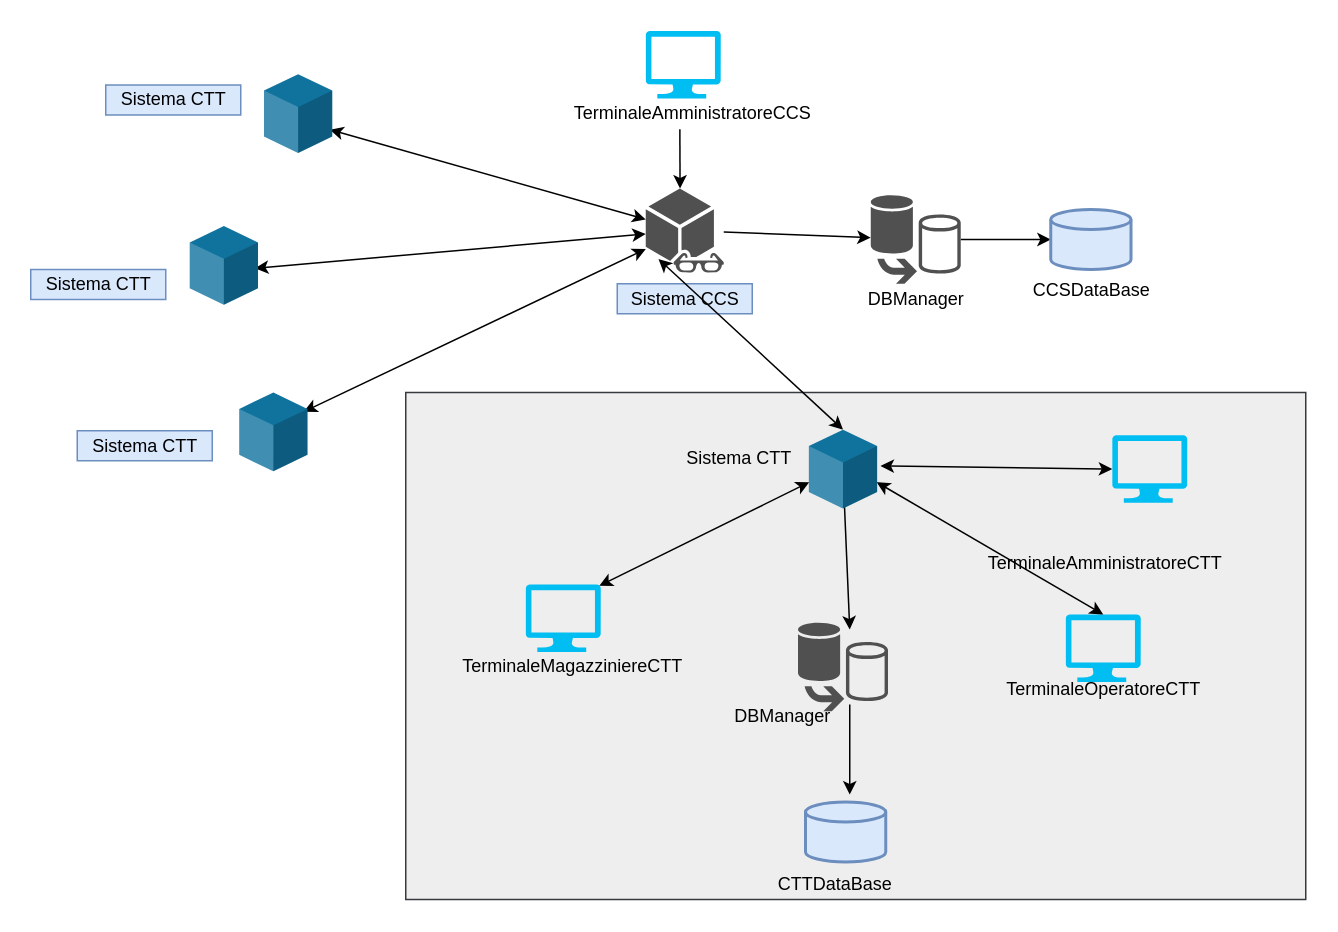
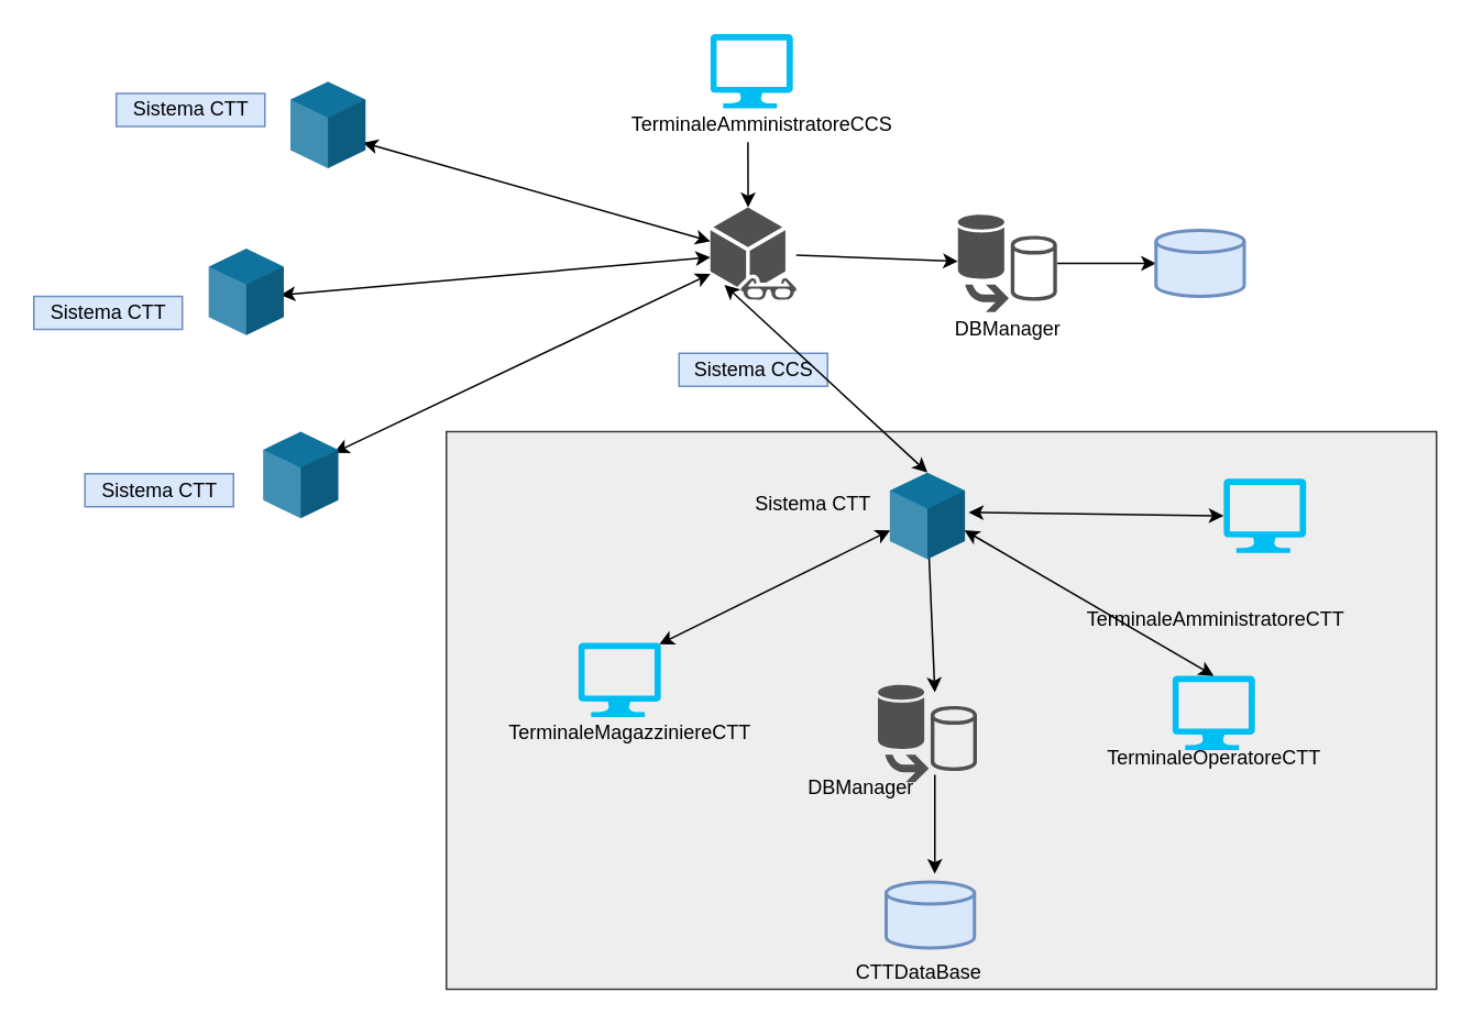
  <mxCell id="0" />
  <mxCell id="1" parent="0" />
  <mxCell id="2" value="" style="rounded=0;whiteSpace=wrap;html=1;sketch=0;fillColor=#eeeeee;strokeColor=#36393d;" parent="1" vertex="1"><mxGeometry x="270" y="261" width="600" height="338" as="geometry" /></mxCell>
- <mxCell id="3" value="Sistema CCS" style="text;html=1;align=center;verticalAlign=middle;resizable=0;points=[];autosize=1;fillColor=#dae8fc;strokeColor=#6c8ebf;" parent="1" vertex="1"><mxGeometry x="411" y="188.5" width="90" height="20" as="geometry" /></mxCell>
+ <mxCell id="3" value="Sistema CCS" style="text;html=1;align=center;verticalAlign=middle;resizable=0;points=[];autosize=1;fillColor=#dae8fc;strokeColor=#6c8ebf;" parent="1" vertex="1"><mxGeometry x="411" y="213.5" width="90" height="20" as="geometry" /></mxCell>
  <mxCell id="4" value="Sistema CTT" style="text;html=1;align=center;verticalAlign=middle;resizable=0;points=[];autosize=1;" parent="1" vertex="1"><mxGeometry x="446.5" y="295" width="90" height="20" as="geometry" /></mxCell>
  <mxCell id="5" value="CTTDataBase" style="text;html=1;align=center;verticalAlign=middle;resizable=0;points=[];autosize=1;" parent="1" vertex="1"><mxGeometry x="511" y="579" width="90" height="20" as="geometry" /></mxCell>
  <mxCell id="6" value="" style="verticalLabelPosition=bottom;html=1;verticalAlign=top;align=center;strokeColor=none;fillColor=#00BEF2;shape=mxgraph.azure.computer;pointerEvents=1;" parent="1" vertex="1"><mxGeometry x="350" y="389" width="50" height="45" as="geometry" /></mxCell>
  <mxCell id="7" value="&lt;span style=&quot;color: rgba(0 , 0 , 0 , 0) ; font-family: monospace ; font-size: 0px&quot;&gt;%3CmxGraphModel%3E%3Croot%3E%3CmxCell%20id%3D%220%22%2F%3E%3CmxCell%20id%3D%221%22%20parent%3D%220%22%2F%3E%3CmxCell%20id%3D%222%22%20value%3D%22%22%20style%3D%22verticalLabelPosition%3Dbottom%3Bhtml%3D1%3BverticalAlign%3Dtop%3Balign%3Dcenter%3BstrokeColor%3Dnone%3BfillColor%3D%2300BEF2%3Bshape%3Dmxgraph.azure.computer%3BpointerEvents%3D1%3B%22%20vertex%3D%221%22%20parent%3D%221%22%3E%3CmxGeometry%20x%3D%22200%22%20y%3D%22242.5%22%20width%3D%2250%22%20height%3D%2245%22%20as%3D%22geometry%22%2F%3E%3C%2FmxCell%3E%3C%2Froot%3E%3C%2FmxGraphModel%3E&lt;/span&gt;" style="verticalLabelPosition=bottom;html=1;verticalAlign=top;align=center;strokeColor=none;fillColor=#00BEF2;shape=mxgraph.azure.computer;pointerEvents=1;" parent="1" vertex="1"><mxGeometry x="710" y="409" width="50" height="45" as="geometry" /></mxCell>
  <mxCell id="8" value="&lt;span style=&quot;color: rgba(0 , 0 , 0 , 0) ; font-family: monospace ; font-size: 0px&quot;&gt;%3CmxGraphModel%3E%3Croot%3E%3CmxCell%20id%3D%220%22%2F%3E%3CmxCell%20id%3D%221%22%20parent%3D%220%22%2F%3E%3CmxCell%20id%3D%222%22%20value%3D%22%22%20style%3D%22verticalLabelPosition%3Dbottom%3Bhtml%3D1%3BverticalAlign%3Dtop%3Balign%3Dcenter%3BstrokeColor%3Dnone%3BfillColor%3D%2300BEF2%3Bshape%3Dmxgraph.azure.computer%3BpointerEvents%3D1%3B%22%20vertex%3D%221%22%20parent%3D%221%22%3E%3CmxGeometry%20x%3D%22200%22%20y%3D%22242.5%22%20width%3D%2250%22%20height%3D%2245%22%20as%3D%22geometry%22%2F%3E%3C%2FmxCell%3E%3C%2Froot%3E%3C%2FmxGraphModel%3E&lt;/span&gt;" style="verticalLabelPosition=bottom;html=1;verticalAlign=top;align=center;strokeColor=none;fillColor=#00BEF2;shape=mxgraph.azure.computer;pointerEvents=1;" parent="1" vertex="1"><mxGeometry x="741" y="289.5" width="50" height="45" as="geometry" /></mxCell>
  <mxCell id="9" value="TerminaleMagazziniereCTT" style="text;html=1;align=center;verticalAlign=middle;resizable=0;points=[];autosize=1;" parent="1" vertex="1"><mxGeometry x="301" y="434" width="160" height="20" as="geometry" /></mxCell>
  <mxCell id="10" value="TerminaleOperatoreCTT" style="text;html=1;align=center;verticalAlign=middle;resizable=0;points=[];autosize=1;" parent="1" vertex="1"><mxGeometry x="665" y="449" width="140" height="20" as="geometry" /></mxCell>
  <mxCell id="11" value="TerminaleAmministratoreCTT" style="text;html=1;align=center;verticalAlign=middle;resizable=0;points=[];autosize=1;" parent="1" vertex="1"><mxGeometry x="651" y="364.5" width="170" height="20" as="geometry" /></mxCell>
  <mxCell id="12" value="" style="endArrow=classic;html=1;exitX=0.5;exitY=0;exitDx=0;exitDy=0;exitPerimeter=0;entryX=1;entryY=0.75;entryDx=0;entryDy=0;startArrow=classic;startFill=1;" parent="1" source="7" edge="1"><mxGeometry width="50" height="50" relative="1" as="geometry"><mxPoint x="160" y="224.9" as="sourcePoint" /><mxPoint x="583.952" y="320.777" as="targetPoint" /></mxGeometry></mxCell>
  <mxCell id="13" value="" style="endArrow=classic;html=1;entryX=1;entryY=0.5;entryDx=0;entryDy=0;startArrow=classic;startFill=1;exitX=0;exitY=0.5;exitDx=0;exitDy=0;exitPerimeter=0;" parent="1" source="8" edge="1"><mxGeometry width="50" height="50" relative="1" as="geometry"><mxPoint x="739" y="318" as="sourcePoint" /><mxPoint x="586.5" y="310" as="targetPoint" /></mxGeometry></mxCell>
  <mxCell id="14" value="" style="endArrow=classic;html=1;entryX=0.5;entryY=0;entryDx=0;entryDy=0;" parent="1" edge="1"><mxGeometry width="50" height="50" relative="1" as="geometry"><mxPoint x="562.399" y="334.484" as="sourcePoint" /><mxPoint x="566" y="419" as="targetPoint" /></mxGeometry></mxCell>
  <mxCell id="15" value="" style="endArrow=classic;startArrow=classic;html=1;exitX=0;exitY=1;exitDx=0;exitDy=0;entryX=0.5;entryY=0;entryDx=0;entryDy=0;entryPerimeter=0;" parent="1" edge="1" target="30"><mxGeometry width="50" height="50" relative="1" as="geometry"><mxPoint x="438.502" y="171.998" as="sourcePoint" /><mxPoint x="321.5" y="356.5" as="targetPoint" /></mxGeometry></mxCell>
  <mxCell id="16" value="" style="endArrow=classic;html=1;exitX=0.469;exitY=1.021;exitDx=0;exitDy=0;exitPerimeter=0;" parent="1" edge="1"><mxGeometry width="50" height="50" relative="1" as="geometry"><mxPoint x="452.73" y="85.42" as="sourcePoint" /><mxPoint x="452.888" y="125" as="targetPoint" /></mxGeometry></mxCell>
  <mxCell id="17" value="TerminaleAmministratoreCCS" style="text;html=1;align=center;verticalAlign=middle;resizable=0;points=[];autosize=1;" parent="1" vertex="1"><mxGeometry x="376" y="65" width="170" height="20" as="geometry" /></mxCell>
  <mxCell id="18" value="" style="endArrow=classic;html=1;exitX=0;exitY=0.75;exitDx=0;exitDy=0;entryX=0.98;entryY=0.02;entryDx=0;entryDy=0;startArrow=classic;startFill=1;entryPerimeter=0;" parent="1" target="6" edge="1"><mxGeometry width="50" height="50" relative="1" as="geometry"><mxPoint x="539.048" y="320.777" as="sourcePoint" /><mxPoint x="421" y="414.02" as="targetPoint" /></mxGeometry></mxCell>
  <mxCell id="19" value="&lt;span style=&quot;color: rgba(0 , 0 , 0 , 0) ; font-family: monospace ; font-size: 0px&quot;&gt;%3CmxGraphModel%3E%3Croot%3E%3CmxCell%20id%3D%220%22%2F%3E%3CmxCell%20id%3D%221%22%20parent%3D%220%22%2F%3E%3CmxCell%20id%3D%222%22%20value%3D%22%22%20style%3D%22verticalLabelPosition%3Dbottom%3Bhtml%3D1%3BverticalAlign%3Dtop%3Balign%3Dcenter%3BstrokeColor%3Dnone%3BfillColor%3D%2300BEF2%3Bshape%3Dmxgraph.azure.computer%3BpointerEvents%3D1%3B%22%20vertex%3D%221%22%20parent%3D%221%22%3E%3CmxGeometry%20x%3D%22200%22%20y%3D%22242.5%22%20width%3D%2250%22%20height%3D%2245%22%20as%3D%22geometry%22%2F%3E%3C%2FmxCell%3E%3C%2Froot%3E%3C%2FmxGraphModel%3E&lt;/span&gt;" style="verticalLabelPosition=bottom;html=1;verticalAlign=top;align=center;strokeColor=none;fillColor=#00BEF2;shape=mxgraph.azure.computer;pointerEvents=1;" parent="1" vertex="1"><mxGeometry x="430" width="50" height="45" as="geometry" y="20" /></mxCell>
  <mxCell id="20" value="" style="pointerEvents=1;shadow=0;dashed=0;html=1;strokeColor=none;fillColor=#505050;labelPosition=center;verticalLabelPosition=bottom;verticalAlign=top;outlineConnect=0;align=center;shape=mxgraph.office.communications.watcher_node;sketch=0;" parent="1" vertex="1"><mxGeometry x="430" y="125" width="52" height="56" as="geometry" /></mxCell>
  <mxCell id="21" value="Sistema CTT" style="text;html=1;align=center;verticalAlign=middle;resizable=0;points=[];autosize=1;fillColor=#dae8fc;strokeColor=#6c8ebf;" parent="1" vertex="1"><mxGeometry x="20" y="179" width="90" height="20" as="geometry" /></mxCell>
  <mxCell id="22" value="" style="endArrow=classic;startArrow=classic;html=1;entryX=1;entryY=0.25;entryDx=0;entryDy=0;" parent="1" source="20" edge="1"><mxGeometry width="50" height="50" relative="1" as="geometry"><mxPoint x="448.502" y="181.998" as="sourcePoint" /><mxPoint x="169.452" y="178.223" as="targetPoint" /></mxGeometry></mxCell>
  <mxCell id="23" value="" style="endArrow=classic;html=1;exitX=0.5;exitY=1;exitDx=0;exitDy=0;" parent="1" edge="1"><mxGeometry width="50" height="50" relative="1" as="geometry"><mxPoint x="566" y="469" as="sourcePoint" /><mxPoint x="566" y="529" as="targetPoint" /></mxGeometry></mxCell>
  <mxCell id="24" value="DBManager" style="text;html=1;align=center;verticalAlign=middle;resizable=0;points=[];autosize=1;" parent="1" vertex="1"><mxGeometry x="481" y="466.5" width="80" height="20" as="geometry" /></mxCell>
  <mxCell id="25" value="" style="shadow=0;dashed=0;html=1;strokeColor=none;fillColor=#505050;labelPosition=center;verticalLabelPosition=bottom;verticalAlign=top;outlineConnect=0;align=center;shape=mxgraph.office.databases.database_mirror_witness_node;" parent="1" vertex="1"><mxGeometry x="531.5" y="414.5" width="60" height="59" as="geometry" /></mxCell>
  <mxCell id="26" value="Sistema CTT" style="text;html=1;align=center;verticalAlign=middle;resizable=0;points=[];autosize=1;fillColor=#dae8fc;strokeColor=#6c8ebf;" parent="1" vertex="1"><mxGeometry x="51" y="286.5" width="90" height="20" as="geometry" /></mxCell>
  <mxCell id="27" value="" style="endArrow=classic;startArrow=classic;html=1;" parent="1" source="20" edge="1"><mxGeometry width="50" height="50" relative="1" as="geometry"><mxPoint x="440" y="165.312" as="sourcePoint" /><mxPoint x="202" y="273.821" as="targetPoint" /></mxGeometry></mxCell>
  <mxCell id="28" value="" style="endArrow=classic;startArrow=classic;html=1;entryX=1;entryY=0.75;entryDx=0;entryDy=0;" parent="1" source="20" edge="1"><mxGeometry width="50" height="50" relative="1" as="geometry"><mxPoint x="440" y="165.312" as="sourcePoint" /><mxPoint x="219.452" y="85.777" as="targetPoint" /></mxGeometry></mxCell>
  <mxCell id="29" value="Sistema CTT" style="text;html=1;align=center;verticalAlign=middle;resizable=0;points=[];autosize=1;fillColor=#dae8fc;strokeColor=#6c8ebf;" parent="1" vertex="1"><mxGeometry x="70" y="56" width="90" height="20" as="geometry" /></mxCell>
  <mxCell id="30" value="" style="verticalLabelPosition=bottom;verticalAlign=top;html=1;shape=mxgraph.infographic.shadedCube;isoAngle=15;fillColor=#10739E;strokeColor=none;" parent="1" vertex="1"><mxGeometry x="538.75" y="285.75" width="45.5" height="52.5" as="geometry" /></mxCell>
  <mxCell id="31" value="" style="verticalLabelPosition=bottom;verticalAlign=top;html=1;shape=mxgraph.infographic.shadedCube;isoAngle=15;fillColor=#10739E;strokeColor=none;" parent="1" vertex="1"><mxGeometry x="159" y="261" width="45.5" height="52.5" as="geometry" /></mxCell>
  <mxCell id="32" value="" style="verticalLabelPosition=bottom;verticalAlign=top;html=1;shape=mxgraph.infographic.shadedCube;isoAngle=15;fillColor=#10739E;strokeColor=none;" parent="1" vertex="1"><mxGeometry x="126" y="150" width="45.5" height="52.5" as="geometry" /></mxCell>
  <mxCell id="33" value="" style="verticalLabelPosition=bottom;verticalAlign=top;html=1;shape=mxgraph.infographic.shadedCube;isoAngle=15;fillColor=#10739E;strokeColor=none;" parent="1" vertex="1"><mxGeometry x="175.5" y="48.75" width="45.5" height="52.5" as="geometry" /></mxCell>
  <mxCell id="34" value="" style="strokeWidth=2;html=1;shape=mxgraph.flowchart.database;whiteSpace=wrap;fillColor=#dae8fc;strokeColor=#6c8ebf;" vertex="1" parent="1"><mxGeometry x="536.5" y="534" width="53.5" height="40" as="geometry" /></mxCell>
- <mxCell id="35" value="CCSDataBase" style="text;html=1;align=center;verticalAlign=middle;resizable=0;points=[];autosize=1;" vertex="1" parent="1"><mxGeometry x="681.75" y="182.5" width="90" height="20" as="geometry" /></mxCell>
  <mxCell id="36" value="" style="endArrow=classic;html=1;" edge="1" parent="1" source="20" target="38"><mxGeometry width="50" height="50" relative="1" as="geometry"><mxPoint x="561.399" y="110.004" as="sourcePoint" /><mxPoint x="565" y="194.52" as="targetPoint" /></mxGeometry></mxCell>
  <mxCell id="37" value="" style="endArrow=classic;html=1;" edge="1" parent="1" source="38" target="39"><mxGeometry width="50" height="50" relative="1" as="geometry"><mxPoint x="565" y="244.52" as="sourcePoint" /><mxPoint x="565" y="304.52" as="targetPoint" /></mxGeometry></mxCell>
  <mxCell id="38" value="" style="shadow=0;dashed=0;html=1;strokeColor=none;fillColor=#505050;labelPosition=center;verticalLabelPosition=bottom;verticalAlign=top;outlineConnect=0;align=center;shape=mxgraph.office.databases.database_mirror_witness_node;" vertex="1" parent="1"><mxGeometry x="580" y="129.5" width="60" height="59" as="geometry" /></mxCell>
  <mxCell id="39" value="" style="strokeWidth=2;html=1;shape=mxgraph.flowchart.database;whiteSpace=wrap;fillColor=#dae8fc;strokeColor=#6c8ebf;" vertex="1" parent="1"><mxGeometry x="700" y="139" width="53.5" height="40" as="geometry" /></mxCell>
  <mxCell id="40" value="DBManager" style="text;html=1;align=center;verticalAlign=middle;resizable=0;points=[];autosize=1;" vertex="1" parent="1"><mxGeometry x="570" y="188.5" width="80" height="20" as="geometry" /></mxCell>
